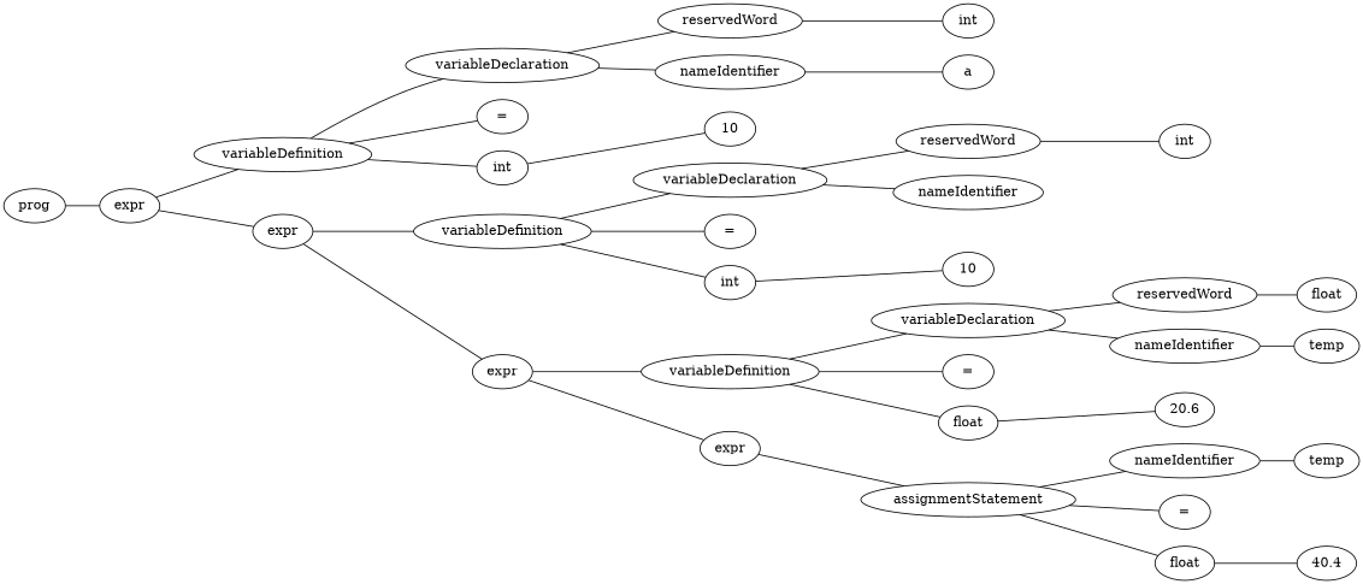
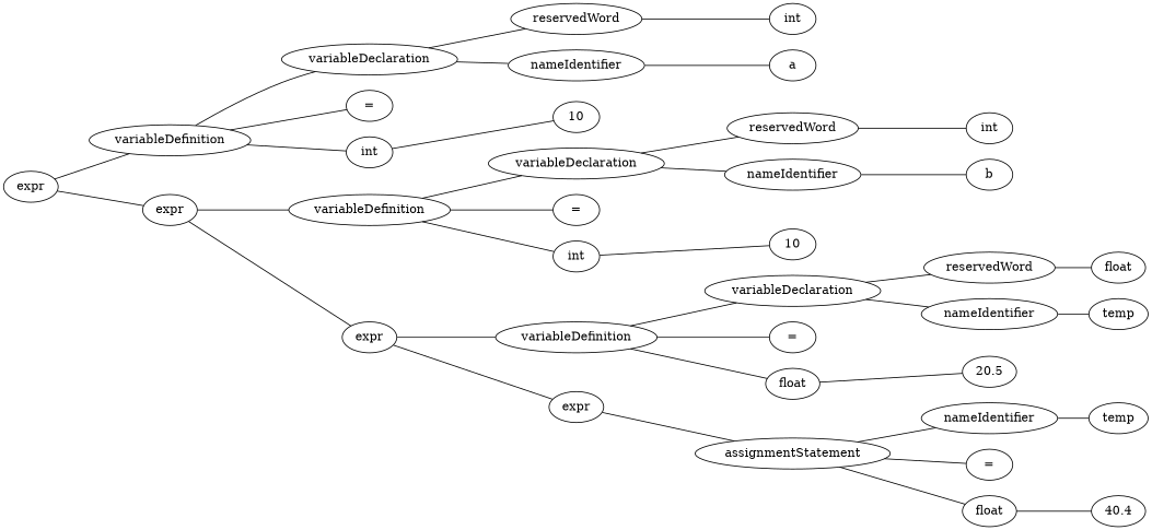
  graph {
    rankdir=LR
-   n1 [label=prog]
    n2 [label=expr]
    n3 [label=variableDefinition]
    n4 [label=expr]
    n5 [label=variableDeclaration]
    n6 [label="="]
    n7 [label=int]
    n8 [label=variableDefinition]
    n9 [label=expr]
    n10 [label=reservedWord]
    n11 [label=nameIdentifier]
    n12 [label=10]
    n13 [label=int]
    n14 [label=a]
    n15 [label=variableDeclaration]
    n16 [label="="]
    n17 [label=int]
    n18 [label=variableDefinition]
    n19 [label=expr]
    n20 [label=reservedWord]
    n21 [label=nameIdentifier]
    n22 [label=10]
    n23 [label=int]
+   n24 [label=b]
    n25 [label=variableDeclaration]
    n26 [label="="]
    n27 [label=float]
    n28 [label=assignmentStatement]
    n29 [label=reservedWord]
    n30 [label=nameIdentifier]
-   n31 [label=20.6]
+   n31 [label=20.5]
    n32 [label=float]
    n33 [label=temp]
    n34 [label=nameIdentifier]
    n35 [label="="]
    n36 [label=float]
    n37 [label=temp]
    n38 [label=40.4]
-   n1 -- n2
    n2 -- n3
    n2 -- n4
    n3 -- n5
    n3 -- n6
    n3 -- n7
    n4 -- n8
    n4 -- n9
    n5 -- n10
    n5 -- n11
    n7 -- n12
    n8 -- n15
    n8 -- n16
    n8 -- n17
    n9 -- n18
    n9 -- n19
    n10 -- n13
    n11 -- n14
    n15 -- n20
    n15 -- n21
    n17 -- n22
    n18 -- n25
    n18 -- n26
    n18 -- n27
    n19 -- n28
    n20 -- n23
+   n21 -- n24
    n25 -- n29
    n25 -- n30
    n27 -- n31
    n28 -- n34
    n28 -- n35
    n28 -- n36
    n29 -- n32
    n30 -- n33
    n34 -- n37
    n36 -- n38
  }
